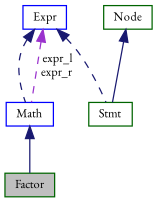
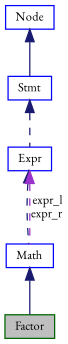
  digraph {
    fontname="EB Garamond"
    node [color=blue fillcolor=white fontname="EB Garamond" fontsize=10 shape=record style=filled]
    edge [color=midnightblue dir=back fontname="EB Garamond" fontsize=10 labelfontname=Helvetica labelfontsize=10 style=dashed]
    n1 [color=darkgreen fillcolor=grey75 fontcolor=black height=0.2 label=Factor width=0.4]
    n2 [height=0.2 label=Math width=0.4]
    n3 [height=0.2 label=Expr width=0.4]
-   n4 [color=darkgreen height=0.2 label=Stmt width=0.4]
-   n5 [color=darkgreen height=0.2 label="Node" width=0.4]
+   n4 [height=0.2 label=Stmt width=0.4]
+   n5 [height=0.2 label="Node" width=0.4]
    n2 -> n1 [style=solid]
    n3 -> n2
    n3 -> n2 [color=darkorchid3 label=" expr_l\nexpr_r"]
-   n3 -> n4
+   n4 -> n3
    n5 -> n4 [style=solid]
  }
